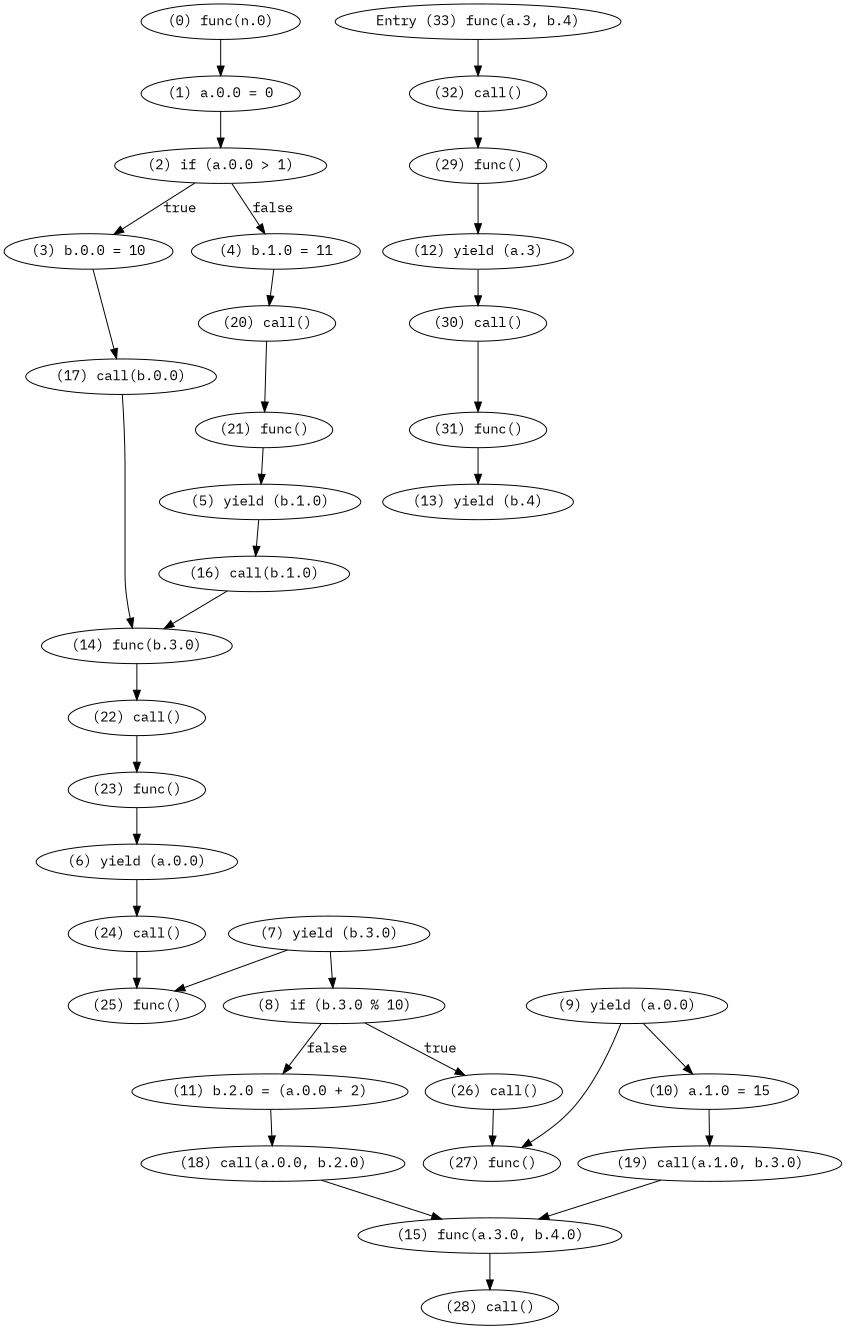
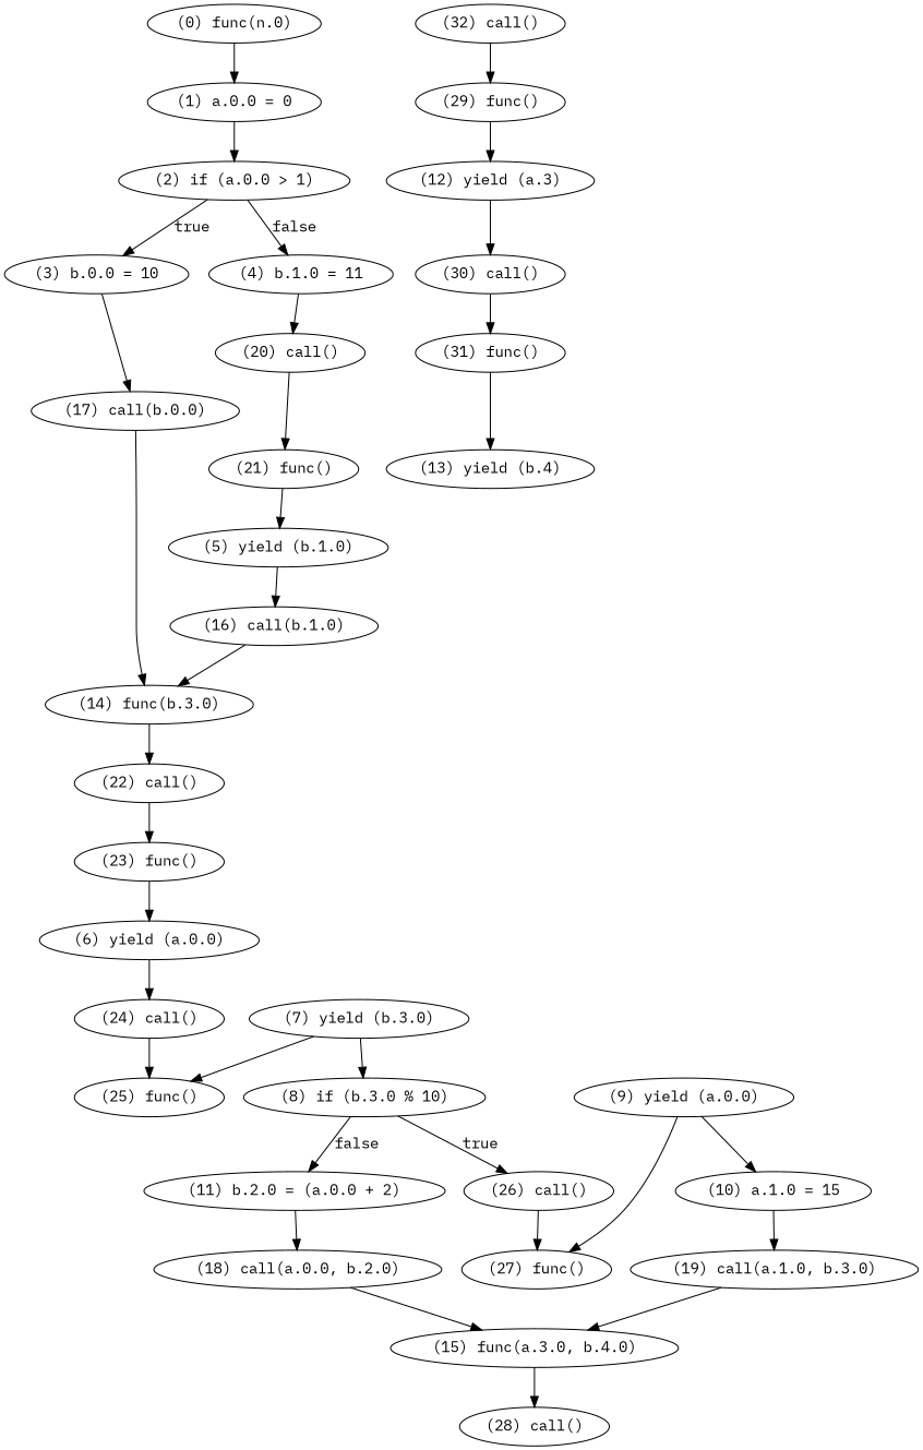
  digraph {
    fontname="IBM Plex Mono"
    node [fontname="IBM Plex Mono"]
    edge [fontname="IBM Plex Mono"]
    n1 [label="(0) func(n.0)"]
    n2 [label="(1) a.0.0 = 0"]
    n3 [label="(2) if (a.0.0 > 1)"]
    n4 [label="(3) b.0.0 = 10"]
    n5 [label="(4) b.1.0 = 11"]
    n6 [label="(17) call(b.0.0)"]
    n7 [label="(20) call()"]
    n8 [label="(14) func(b.3.0)"]
    n9 [label="(21) func()"]
    n10 [label="(5) yield (b.1.0)"]
    n11 [label="(16) call(b.1.0)"]
    n12 [label="(6) yield (a.0.0)"]
    n13 [label="(24) call()"]
    n14 [label="(25) func()"]
    n15 [label="(7) yield (b.3.0)"]
    n16 [label="(8) if (b.3.0 % 10)"]
    n17 [label="(11) b.2.0 = (a.0.0 + 2)"]
    n18 [label="(26) call()"]
    n19 [label="(18) call(a.0.0, b.2.0)"]
    n20 [label="(27) func()"]
    n21 [label="(9) yield (a.0.0)"]
    n22 [label="(10) a.1.0 = 15"]
    n23 [label="(19) call(a.1.0, b.3.0)"]
    n24 [label="(15) func(a.3.0, b.4.0)"]
    n25 [label="(12) yield (a.3)"]
    n26 [label="(30) call()"]
    n27 [label="(31) func()"]
    n28 [label="(13) yield (b.4)"]
    n29 [label="(22) call()"]
    n30 [label="(23) func()"]
    n31 [label="(28) call()"]
    n32 [label="(29) func()"]
    n33 [label="(32) call()"]
-   n34 [label="Entry (33) func(a.3, b.4)"]
    n1 -> n2
    n2 -> n3
    n3 -> n4 [label=true]
    n3 -> n5 [label=false]
    n4 -> n6
    n5 -> n7
    n6 -> n8
    n7 -> n9
    n8 -> n29
    n9 -> n10
    n10 -> n11
    n11 -> n8
    n12 -> n13
    n13 -> n14
    n15 -> n14
    n15 -> n16
    n16 -> n17 [label=false]
    n16 -> n18 [label=true]
    n17 -> n19
    n18 -> n20
    n19 -> n24
    n21 -> n20
    n21 -> n22
    n22 -> n23
    n23 -> n24
    n24 -> n31
    n25 -> n26
    n26 -> n27
    n27 -> n28
    n29 -> n30
    n30 -> n12
    n32 -> n25
    n33 -> n32
-   n34 -> n33
  }
